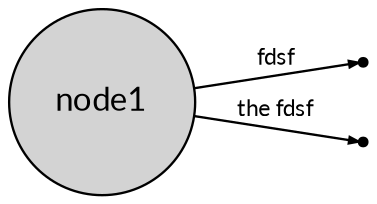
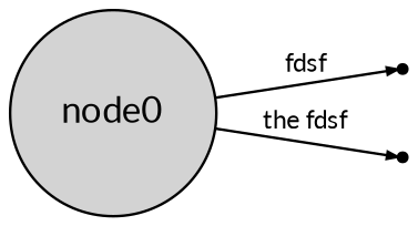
  digraph {
    rankdir=LR
    fontname=Lato
    node [shape=point fontname=Lato]
    edge [arrowsize=0.4 fontsize=10 weight=3 fontname=Lato]
-   node1 [fillcolor=lightgrey height=.1 shape=circle style=filled width=.1]
+   node1 [fillcolor=lightgrey height=.1 shape=circle style=filled width=.1 label=node0]
    node3
    node2
    node1 -> node3 [label=fdsf]
    node1 -> node2 [label="the fdsf"]
  }
